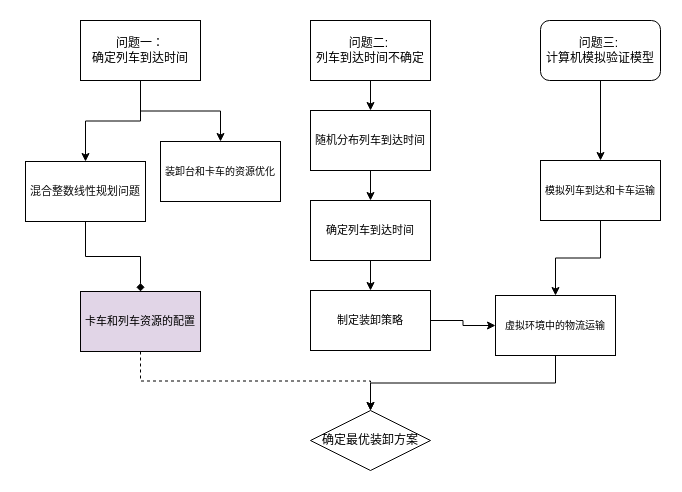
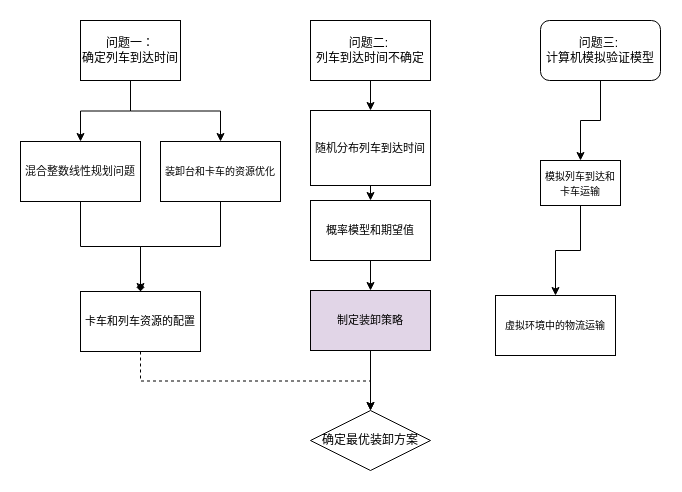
  <mxCell id="0" />
  <mxCell id="1" parent="0" />
  <mxCell id="2" style="edgeStyle=orthogonalEdgeStyle;rounded=0;orthogonalLoop=1;jettySize=auto;html=1;exitX=0.5;exitY=1;exitDx=0;exitDy=0;entryX=0.5;entryY=0;entryDx=0;entryDy=0;" edge="1" parent="1" source="4" target="10"><mxGeometry relative="1" as="geometry" /></mxCell>
  <mxCell id="3" style="edgeStyle=orthogonalEdgeStyle;rounded=0;orthogonalLoop=1;jettySize=auto;html=1;exitX=0.5;exitY=1;exitDx=0;exitDy=0;" edge="1" parent="1" source="4" target="12"><mxGeometry relative="1" as="geometry" /></mxCell>
- <mxCell id="4" value="&lt;font face=&quot;Times New Roman&quot;&gt;问题一：&lt;/font&gt;&lt;div&gt;&lt;font face=&quot;Times New Roman&quot;&gt;确定列车到达时间&lt;/font&gt;&lt;br&gt;&lt;/div&gt;" style="whiteSpace=wrap;html=1;" vertex="1" parent="1"><mxGeometry x="80" y="20" width="120" height="60" as="geometry" /></mxCell>
+ <mxCell id="4" value="&lt;font face=&quot;Times New Roman&quot;&gt;问题一：&lt;/font&gt;&lt;div&gt;&lt;font face=&quot;Times New Roman&quot;&gt;确定列车到达时间&lt;/font&gt;&lt;br&gt;&lt;/div&gt;" style="whiteSpace=wrap;html=1;" vertex="1" parent="1"><mxGeometry x="80" y="20" width="100" height="60" as="geometry" /></mxCell>
  <mxCell id="5" style="edgeStyle=orthogonalEdgeStyle;rounded=0;orthogonalLoop=1;jettySize=auto;html=1;exitX=0.5;exitY=1;exitDx=0;exitDy=0;entryX=0.5;entryY=0;entryDx=0;entryDy=0;" edge="1" parent="1" source="6" target="16"><mxGeometry relative="1" as="geometry" /></mxCell>
  <mxCell id="6" value="&lt;span data-meta=&quot;&lt;--(miro-data-v1)tl2kroutqq+gnq+gn111r62woGddnaqcrZ+En111XbCTpZGGh62RsIdreF1nXbGgra6kqqlddW1nXaOqrq9ddV2opK2qaZ6qqF24(/miro-data-v1)--&gt;&quot;&gt;&lt;/span&gt;&lt;div&gt;问题二:&amp;nbsp;&lt;/div&gt;&lt;div&gt;列车到达时间不确定&lt;/div&gt;" style="whiteSpace=wrap;html=1;" vertex="1" parent="1"><mxGeometry x="310" y="20" width="120" height="60" as="geometry" /></mxCell>
  <mxCell id="7" style="edgeStyle=orthogonalEdgeStyle;rounded=0;orthogonalLoop=1;jettySize=auto;html=1;exitX=0.5;exitY=1;exitDx=0;exitDy=0;entryX=0.5;entryY=0;entryDx=0;entryDy=0;" edge="1" parent="1" source="8" target="22"><mxGeometry relative="1" as="geometry" /></mxCell>
  <mxCell id="8" value="问题三:&amp;nbsp;&lt;div&gt;计算机模拟验证模型&lt;/div&gt;" style="whiteSpace=wrap;html=1;rounded=1;" vertex="1" parent="1"><mxGeometry x="540" y="20" width="120" height="60" as="geometry" /></mxCell>
  <mxCell id="9" style="edgeStyle=orthogonalEdgeStyle;rounded=0;orthogonalLoop=1;jettySize=auto;html=1;exitX=0.5;exitY=1;exitDx=0;exitDy=0;entryX=0.5;entryY=0;entryDx=0;entryDy=0;endArrow=diamond;" edge="1" parent="1" source="10" target="14"><mxGeometry relative="1" as="geometry" /></mxCell>
- <mxCell id="10" value="&lt;span style=&quot;color: rgb(13, 13, 13); text-align: start; white-space-collapse: preserve; background-color: rgb(255, 255, 255);&quot;&gt;&lt;font face=&quot;Times New Roman&quot; style=&quot;font-size: 11px;&quot;&gt;混合整数线性规划问题&lt;/font&gt;&lt;/span&gt;" style="whiteSpace=wrap;html=1;" vertex="1" parent="1"><mxGeometry x="25" y="161" width="120" height="60" as="geometry" /></mxCell>
+ <mxCell id="10" value="&lt;span style=&quot;color: rgb(13, 13, 13); text-align: start; white-space-collapse: preserve; background-color: rgb(255, 255, 255);&quot;&gt;&lt;font face=&quot;Times New Roman&quot; style=&quot;font-size: 11px;&quot;&gt;混合整数线性规划问题&lt;/font&gt;&lt;/span&gt;" style="whiteSpace=wrap;html=1;" vertex="1" parent="1"><mxGeometry x="20" y="141" width="120" height="60" as="geometry" /></mxCell>
+ <mxCell id="11" style="edgeStyle=orthogonalEdgeStyle;rounded=0;orthogonalLoop=1;jettySize=auto;html=1;exitX=0.5;exitY=1;exitDx=0;exitDy=0;entryX=0.5;entryY=0;entryDx=0;entryDy=0;" edge="1" parent="1" source="12" target="14"><mxGeometry relative="1" as="geometry" /></mxCell>
  <mxCell id="12" value="&lt;font style=&quot;font-size: 10px;&quot;&gt;装卸台和卡车的资源优化&lt;/font&gt;" style="whiteSpace=wrap;html=1;" vertex="1" parent="1"><mxGeometry x="160" y="141" width="120" height="60" as="geometry" /></mxCell>
  <mxCell id="13" style="edgeStyle=orthogonalEdgeStyle;rounded=0;orthogonalLoop=1;jettySize=auto;html=1;exitX=0.5;exitY=1;exitDx=0;exitDy=0;dashed=1;" edge="1" parent="1" source="14" target="25"><mxGeometry relative="1" as="geometry" /></mxCell>
- <mxCell id="14" value="&lt;font style=&quot;font-size: 11px;&quot;&gt;卡车和列车资源的配置&lt;/font&gt;" style="whiteSpace=wrap;html=1;fillColor=#e1d5e7;" vertex="1" parent="1"><mxGeometry x="80" y="291" width="120" height="60" as="geometry" /></mxCell>
+ <mxCell id="14" value="&lt;font style=&quot;font-size: 11px;&quot;&gt;卡车和列车资源的配置&lt;/font&gt;" style="whiteSpace=wrap;html=1;" vertex="1" parent="1"><mxGeometry x="80" y="291" width="120" height="60" as="geometry" /></mxCell>
  <mxCell id="15" style="edgeStyle=orthogonalEdgeStyle;rounded=0;orthogonalLoop=1;jettySize=auto;html=1;exitX=0.5;exitY=1;exitDx=0;exitDy=0;entryX=0.5;entryY=0;entryDx=0;entryDy=0;" edge="1" parent="1" source="16" target="18"><mxGeometry relative="1" as="geometry" /></mxCell>
- <mxCell id="16" value="&lt;font style=&quot;font-size: 11px;&quot;&gt;随机分布列车到达时间&lt;/font&gt;" style="whiteSpace=wrap;html=1;" vertex="1" parent="1"><mxGeometry x="310" y="110" width="120" height="60" as="geometry" /></mxCell>
+ <mxCell id="16" value="&lt;font style=&quot;font-size: 11px;&quot;&gt;随机分布列车到达时间&lt;/font&gt;" style="whiteSpace=wrap;html=1;" vertex="1" parent="1"><mxGeometry x="310" y="110" width="120" height="75" as="geometry" /></mxCell>
  <mxCell id="17" style="edgeStyle=orthogonalEdgeStyle;rounded=0;orthogonalLoop=1;jettySize=auto;html=1;exitX=0.5;exitY=1;exitDx=0;exitDy=0;entryX=0.5;entryY=0;entryDx=0;entryDy=0;" edge="1" parent="1" source="18" target="20"><mxGeometry relative="1" as="geometry" /></mxCell>
- <mxCell id="18" value="&lt;font style=&quot;font-size: 11px;&quot;&gt;确定列车到达时间&lt;/font&gt;" style="whiteSpace=wrap;html=1;" vertex="1" parent="1"><mxGeometry x="310" y="200" width="120" height="60" as="geometry" /></mxCell>
- <mxCell id="19" value="" style="edgeStyle=orthogonalEdgeStyle;rounded=0;orthogonalLoop=1;jettySize=auto;html=1;" edge="1" parent="1" source="20" target="24"><mxGeometry relative="1" as="geometry" /></mxCell>
- <mxCell id="20" value="&lt;font style=&quot;font-size: 11px;&quot;&gt;制定装卸策略&lt;/font&gt;" style="whiteSpace=wrap;html=1;" vertex="1" parent="1"><mxGeometry x="310" y="290" width="120" height="60" as="geometry" /></mxCell>
+ <mxCell id="18" value="&lt;font style=&quot;font-size: 11px;&quot;&gt;概率模型和期望值&lt;/font&gt;" style="whiteSpace=wrap;html=1;" vertex="1" parent="1"><mxGeometry x="310" y="200" width="120" height="60" as="geometry" /></mxCell>
+ <mxCell id="19" value="" style="edgeStyle=orthogonalEdgeStyle;rounded=0;orthogonalLoop=1;jettySize=auto;html=1;" edge="1" parent="1" source="20" target="25"><mxGeometry relative="1" as="geometry" /></mxCell>
+ <mxCell id="20" value="&lt;font style=&quot;font-size: 11px;&quot;&gt;制定装卸策略&lt;/font&gt;" style="whiteSpace=wrap;html=1;fillColor=#e1d5e7;" vertex="1" parent="1"><mxGeometry x="310" y="290" width="120" height="60" as="geometry" /></mxCell>
  <mxCell id="21" value="" style="edgeStyle=orthogonalEdgeStyle;rounded=0;orthogonalLoop=1;jettySize=auto;html=1;" edge="1" parent="1" source="22" target="24"><mxGeometry relative="1" as="geometry" /></mxCell>
- <mxCell id="22" value="&lt;font style=&quot;font-size: 10px;&quot;&gt;模拟列车到达和卡车运输&lt;/font&gt;" style="whiteSpace=wrap;html=1;" vertex="1" parent="1"><mxGeometry x="540" y="160" width="120" height="60" as="geometry" /></mxCell>
- <mxCell id="23" style="edgeStyle=orthogonalEdgeStyle;rounded=0;orthogonalLoop=1;jettySize=auto;html=1;exitX=0.5;exitY=1;exitDx=0;exitDy=0;entryX=0.5;entryY=0;entryDx=0;entryDy=0;" edge="1" parent="1" source="24" target="25"><mxGeometry relative="1" as="geometry" /></mxCell>
+ <mxCell id="22" value="&lt;font style=&quot;font-size: 10px;&quot;&gt;模拟列车到达和卡车运输&lt;/font&gt;" style="whiteSpace=wrap;html=1;" vertex="1" parent="1"><mxGeometry x="540" y="160" width="80" height="45" as="geometry" /></mxCell>
  <mxCell id="24" value="&lt;font style=&quot;font-size: 10px;&quot;&gt;虚拟环境中的物流运输&lt;/font&gt;" style="whiteSpace=wrap;html=1;" vertex="1" parent="1"><mxGeometry x="495" y="295" width="120" height="60" as="geometry" /></mxCell>
  <mxCell id="25" value="确定最优装卸方案" style="rhombus;whiteSpace=wrap;html=1;" vertex="1" parent="1"><mxGeometry x="310" y="410" width="120" height="60" as="geometry" /></mxCell>
